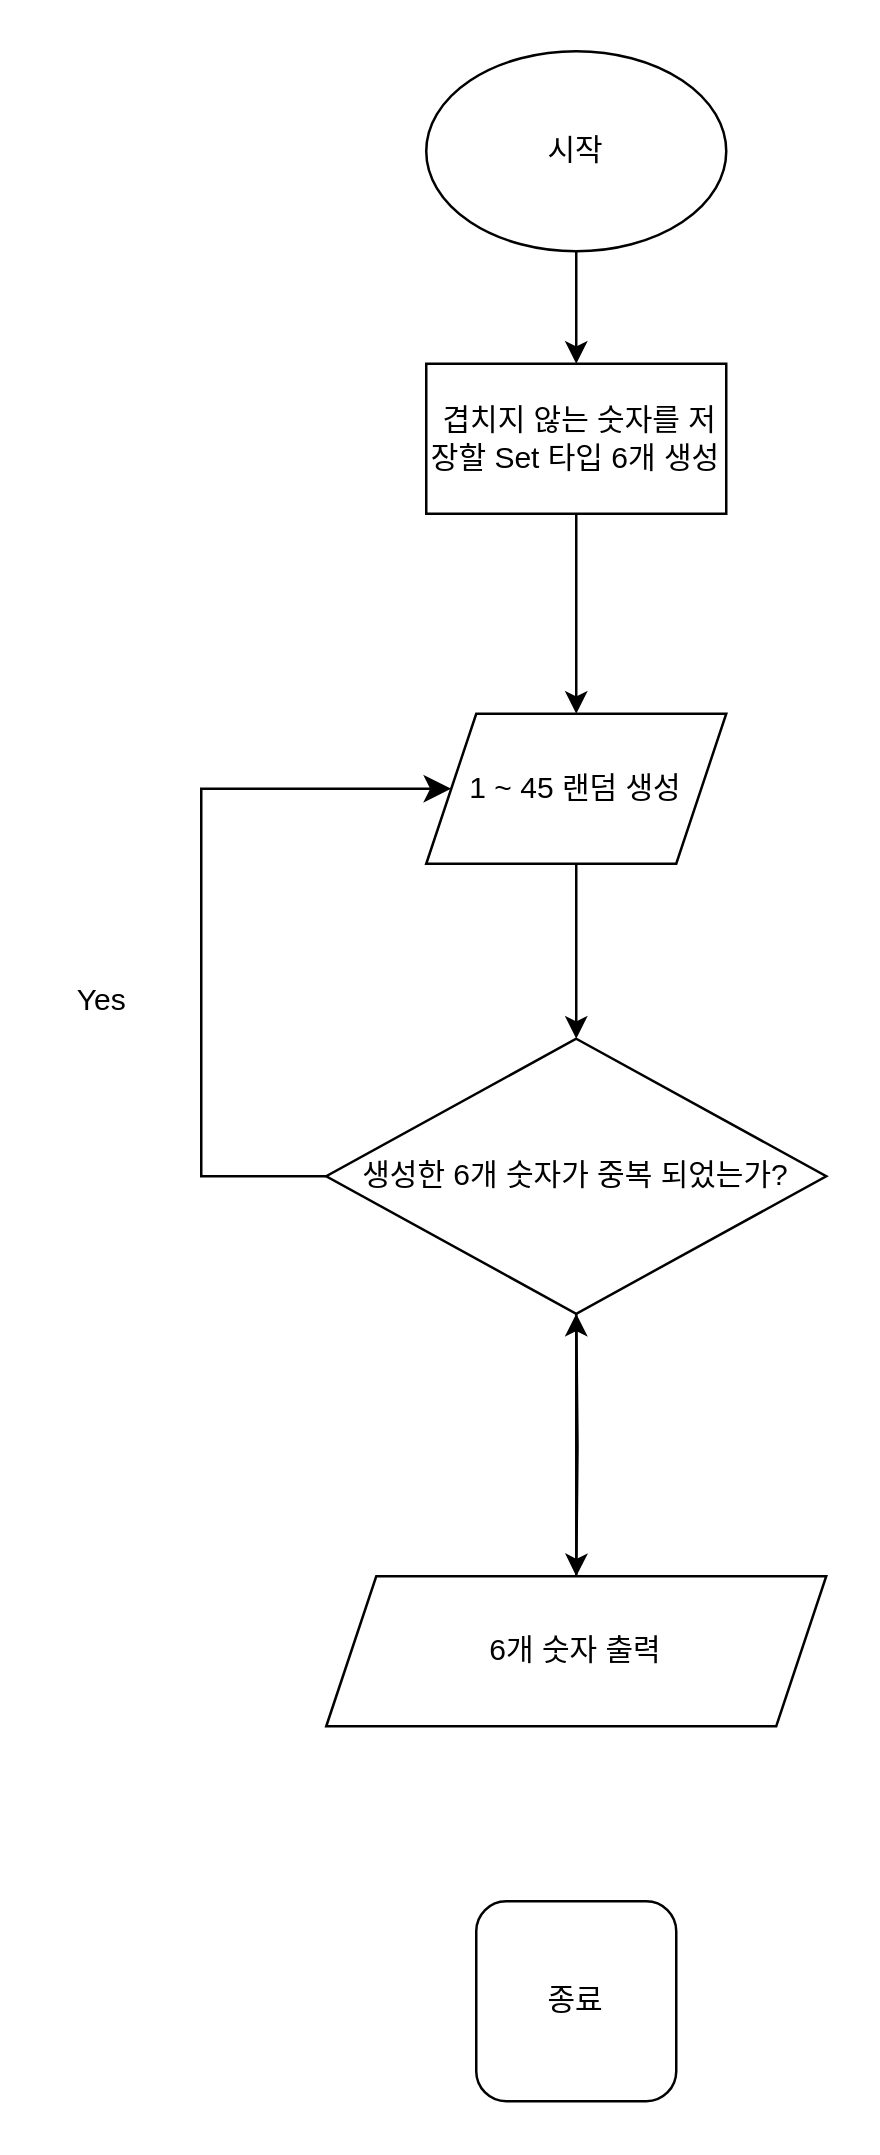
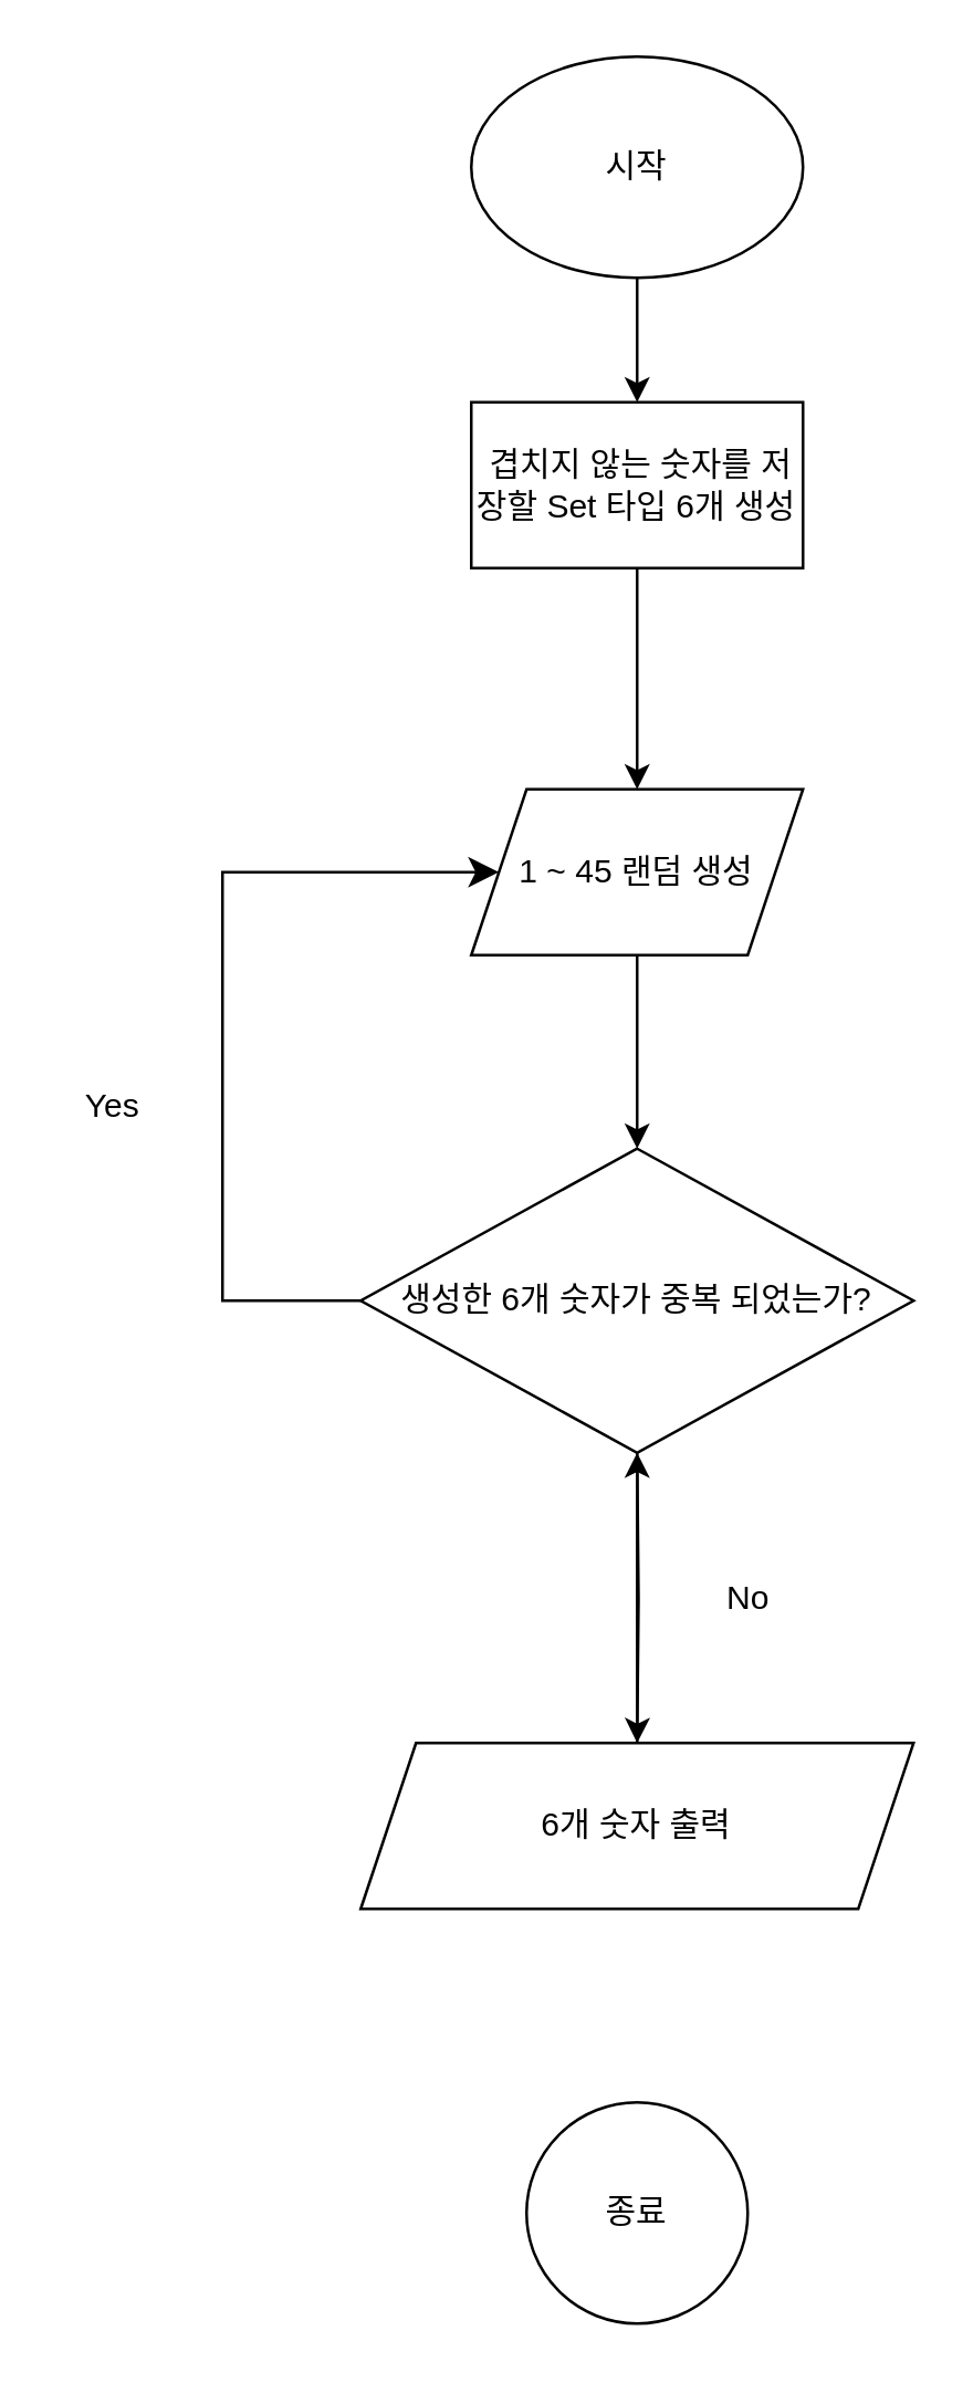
  <mxCell id="0" />
  <mxCell id="1" parent="0" />
  <mxCell id="2" value="" style="edgeStyle=orthogonalEdgeStyle;rounded=0;orthogonalLoop=1;jettySize=auto;html=1;" parent="1" source="3" edge="1"><mxGeometry relative="1" as="geometry"><mxPoint x="230" y="145" as="targetPoint" /></mxGeometry></mxCell>
  <mxCell id="3" value="시작" style="ellipse;whiteSpace=wrap;html=1;" parent="1" vertex="1"><mxGeometry x="170" y="20" width="120" height="80" as="geometry" /></mxCell>
  <mxCell id="4" value="" style="edgeStyle=orthogonalEdgeStyle;rounded=0;orthogonalLoop=1;jettySize=auto;html=1;" parent="1" source="5" edge="1"><mxGeometry relative="1" as="geometry"><mxPoint x="230" y="285" as="targetPoint" /></mxGeometry></mxCell>
  <mxCell id="5" value="&amp;nbsp;겹치지 않는 숫자를 저장할 Set 타입 6개 생성" style="rounded=0;whiteSpace=wrap;html=1;" parent="1" vertex="1"><mxGeometry x="170" y="145" width="120" height="60" as="geometry" /></mxCell>
  <mxCell id="6" value="" style="edgeStyle=orthogonalEdgeStyle;rounded=0;orthogonalLoop=1;jettySize=auto;html=1;" parent="1" source="7" target="8" edge="1"><mxGeometry relative="1" as="geometry" /></mxCell>
  <mxCell id="7" value="1 ~ 45 랜덤 생성" style="shape=parallelogram;perimeter=parallelogramPerimeter;whiteSpace=wrap;html=1;fixedSize=1;" parent="1" vertex="1"><mxGeometry x="170" y="285" width="120" height="60" as="geometry" /></mxCell>
  <mxCell id="8" value="생성한 6개 숫자가 중복 되었는가?" style="rhombus;whiteSpace=wrap;html=1;" parent="1" vertex="1"><mxGeometry x="130" y="415" width="200" height="110" as="geometry" /></mxCell>
  <mxCell id="9" value="" style="edgeStyle=orthogonalEdgeStyle;rounded=0;orthogonalLoop=1;jettySize=auto;html=1;" parent="1" target="13" edge="1"><mxGeometry relative="1" as="geometry"><mxPoint x="230" y="525" as="sourcePoint" /></mxGeometry></mxCell>
  <mxCell id="10" value="" style="edgeStyle=elbowEdgeStyle;elbow=horizontal;endArrow=classic;html=1;curved=0;rounded=0;endSize=8;startSize=8;exitX=0;exitY=0.5;exitDx=0;exitDy=0;" parent="1" source="8" edge="1"><mxGeometry width="50" height="50" relative="1" as="geometry"><mxPoint x="130" y="365" as="sourcePoint" /><mxPoint x="180" y="315" as="targetPoint" /><Array as="points"><mxPoint x="80" y="405" /></Array></mxGeometry></mxCell>
  <mxCell id="11" value="Yes" style="text;html=1;align=center;verticalAlign=middle;resizable=0;points=[];autosize=1;strokeColor=none;fillColor=none;" parent="1" vertex="1"><mxGeometry x="20" y="385" width="40" height="30" as="geometry" /></mxCell>
  <mxCell id="12" value="" style="edgeStyle=orthogonalEdgeStyle;rounded=0;orthogonalLoop=1;jettySize=auto;html=1;" parent="1" source="13" target="8" edge="1"><mxGeometry relative="1" as="geometry" /></mxCell>
  <mxCell id="13" value="6개 숫자 출력" style="shape=parallelogram;perimeter=parallelogramPerimeter;whiteSpace=wrap;html=1;fixedSize=1;" parent="1" vertex="1"><mxGeometry x="130" y="630" width="200" height="60" as="geometry" /></mxCell>
- <mxCell id="14" value="종료" style="whiteSpace=wrap;html=1;rounded=1;" parent="1" vertex="1"><mxGeometry x="190" y="760" width="80" height="80" as="geometry" /></mxCell>
+ <mxCell id="14" value="종료" style="ellipse;whiteSpace=wrap;html=1;" parent="1" vertex="1"><mxGeometry x="190" y="760" width="80" height="80" as="geometry" /></mxCell>
+ <mxCell id="15" value="No" style="text;html=1;align=center;verticalAlign=middle;resizable=0;points=[];autosize=1;strokeColor=none;fillColor=none;" parent="1" vertex="1"><mxGeometry x="250" y="563" width="40" height="30" as="geometry" /></mxCell>
